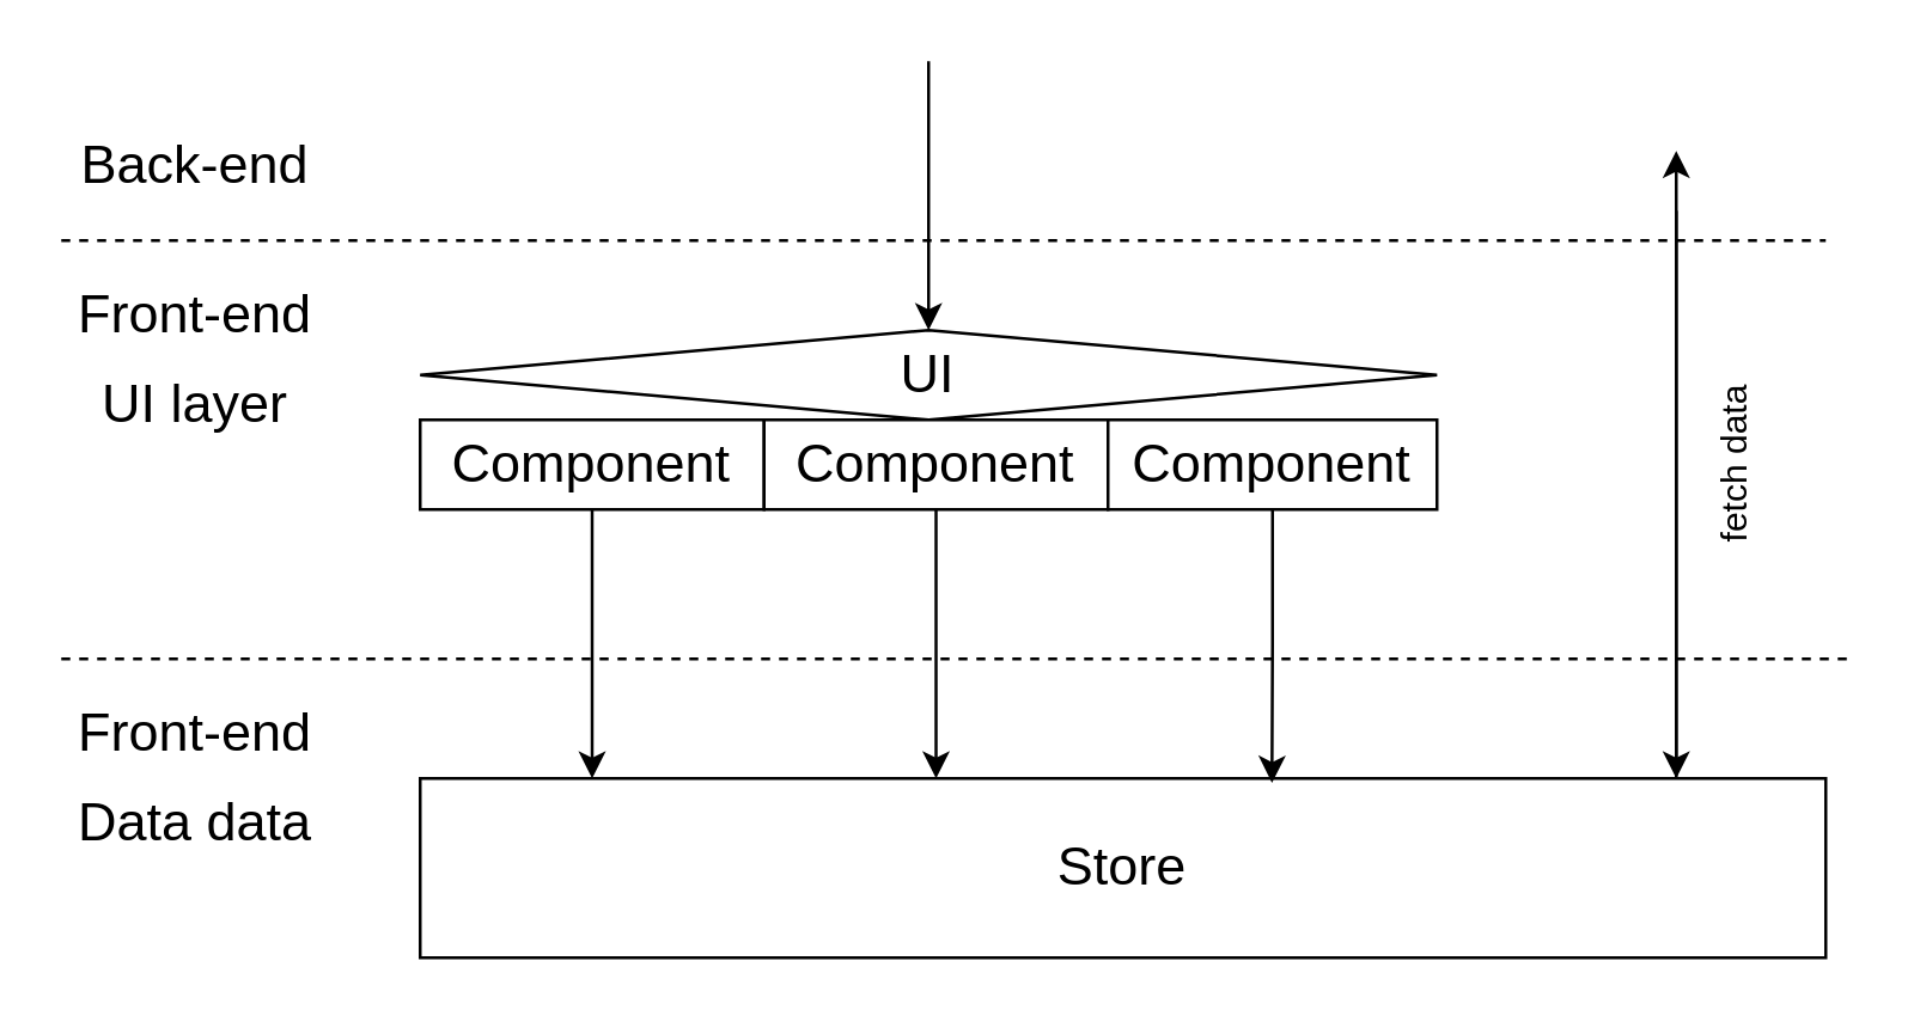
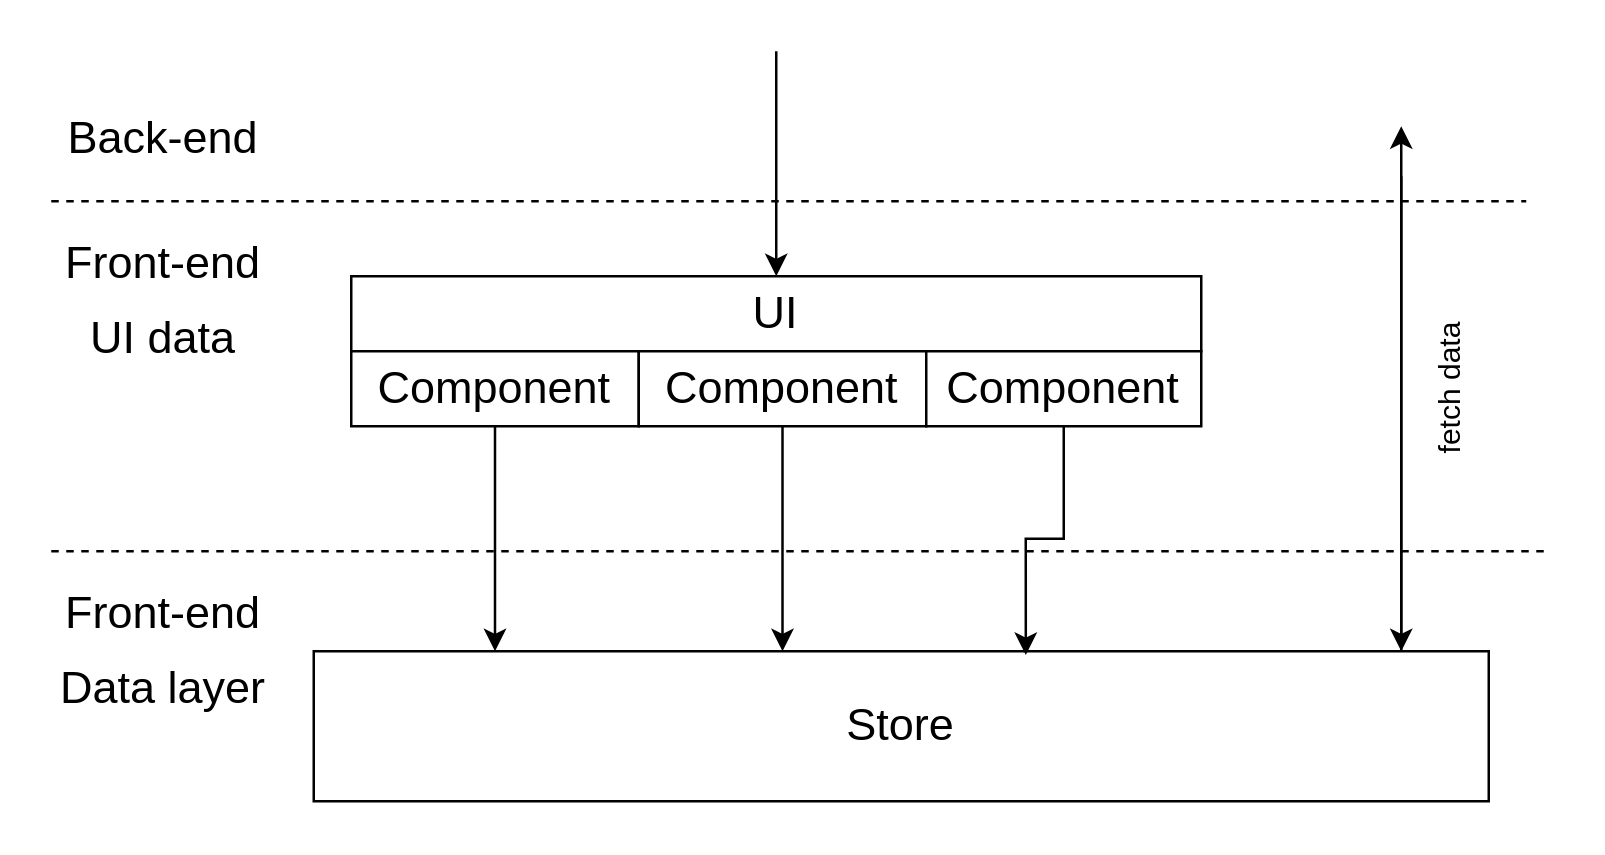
  <mxCell id="0" />
  <mxCell id="1" parent="0" />
  <mxCell id="2" value="" style="endArrow=none;dashed=1;html=1;rounded=0;" parent="1" edge="1"><mxGeometry width="50" height="50" relative="1" as="geometry"><mxPoint x="20" y="80" as="sourcePoint" /><mxPoint x="610" y="80" as="targetPoint" /></mxGeometry></mxCell>
  <mxCell id="3" value="Back-end" style="text;html=1;strokeColor=none;fillColor=none;align=center;verticalAlign=middle;whiteSpace=wrap;rounded=0;fontSize=18;" parent="1" vertex="1"><mxGeometry x="20" y="40" width="90" height="30" as="geometry" /></mxCell>
  <mxCell id="4" value="" style="endArrow=classic;html=1;rounded=0;fontSize=18;" parent="1" target="5" edge="1"><mxGeometry width="50" height="50" relative="1" as="geometry"><mxPoint x="310" y="20" as="sourcePoint" /><mxPoint x="315" y="110" as="targetPoint" /></mxGeometry></mxCell>
- <mxCell id="5" value="UI" style="rhombus;whiteSpace=wrap;html=1;fontSize=18;" parent="1" vertex="1"><mxGeometry x="140" y="110" width="340" height="30" as="geometry" /></mxCell>
+ <mxCell id="5" value="UI" style="rounded=0;whiteSpace=wrap;html=1;fontSize=18;" parent="1" vertex="1"><mxGeometry x="140" y="110" width="340" height="30" as="geometry" /></mxCell>
  <mxCell id="6" value="Front-end" style="text;html=1;strokeColor=none;fillColor=none;align=center;verticalAlign=middle;whiteSpace=wrap;rounded=0;fontSize=18;" parent="1" vertex="1"><mxGeometry x="20" y="90" width="90" height="30" as="geometry" /></mxCell>
  <mxCell id="7" style="edgeStyle=orthogonalEdgeStyle;rounded=0;orthogonalLoop=1;jettySize=auto;html=1;" edge="1" parent="1" source="8"><mxGeometry relative="1" as="geometry"><mxPoint x="560" y="50" as="targetPoint" /><Array as="points"><mxPoint x="560" y="170" /><mxPoint x="560" y="170" /></Array></mxGeometry></mxCell>
- <mxCell id="8" value="Store" style="rounded=0;whiteSpace=wrap;html=1;fontSize=18;" vertex="1" parent="1"><mxGeometry x="140" y="260" width="470" height="60" as="geometry" /></mxCell>
+ <mxCell id="8" value="Store" style="rounded=0;whiteSpace=wrap;html=1;fontSize=18;" vertex="1" parent="1"><mxGeometry x="125" y="260" width="470" height="60" as="geometry" /></mxCell>
  <mxCell id="9" value="" style="endArrow=none;dashed=1;html=1;rounded=0;" edge="1" parent="1"><mxGeometry width="50" height="50" relative="1" as="geometry"><mxPoint x="20" y="220" as="sourcePoint" /><mxPoint x="620" y="220" as="targetPoint" /></mxGeometry></mxCell>
  <mxCell id="10" style="edgeStyle=orthogonalEdgeStyle;rounded=0;orthogonalLoop=1;jettySize=auto;html=1;" edge="1" parent="1" target="8"><mxGeometry relative="1" as="geometry"><mxPoint x="490" y="270" as="targetPoint" /><mxPoint x="560" y="70" as="sourcePoint" /><Array as="points"><mxPoint x="560" y="70" /></Array></mxGeometry></mxCell>
  <mxCell id="11" value="fetch data" style="text;html=1;strokeColor=none;fillColor=none;align=center;verticalAlign=middle;whiteSpace=wrap;rounded=0;rotation=-90;" vertex="1" parent="1"><mxGeometry x="550" y="140" width="60" height="30" as="geometry" /></mxCell>
  <mxCell id="12" style="edgeStyle=orthogonalEdgeStyle;rounded=0;orthogonalLoop=1;jettySize=auto;html=1;" edge="1" parent="1" source="13" target="8"><mxGeometry relative="1" as="geometry"><Array as="points"><mxPoint x="198" y="240" /><mxPoint x="198" y="240" /></Array></mxGeometry></mxCell>
  <mxCell id="13" value="Component" style="rounded=0;whiteSpace=wrap;html=1;fontSize=18;" vertex="1" parent="1"><mxGeometry x="140" y="140" width="115" height="30" as="geometry" /></mxCell>
  <mxCell id="14" style="edgeStyle=orthogonalEdgeStyle;rounded=0;orthogonalLoop=1;jettySize=auto;html=1;" edge="1" parent="1" source="15" target="8"><mxGeometry relative="1" as="geometry"><Array as="points"><mxPoint x="312" y="220" /><mxPoint x="312" y="220" /></Array></mxGeometry></mxCell>
  <mxCell id="15" value="Component" style="rounded=0;whiteSpace=wrap;html=1;fontSize=18;" vertex="1" parent="1"><mxGeometry x="255" y="140" width="115" height="30" as="geometry" /></mxCell>
  <mxCell id="16" style="edgeStyle=orthogonalEdgeStyle;rounded=0;orthogonalLoop=1;jettySize=auto;html=1;entryX=0.606;entryY=0.025;entryDx=0;entryDy=0;entryPerimeter=0;" edge="1" parent="1" source="17" target="8"><mxGeometry relative="1" as="geometry" /></mxCell>
  <mxCell id="17" value="Component" style="rounded=0;whiteSpace=wrap;html=1;fontSize=18;" vertex="1" parent="1"><mxGeometry x="370" y="140" width="110" height="30" as="geometry" /></mxCell>
- <mxCell id="18" value="UI layer" style="text;html=1;strokeColor=none;fillColor=none;align=center;verticalAlign=middle;whiteSpace=wrap;rounded=0;fontSize=18;" vertex="1" parent="1"><mxGeometry x="20" y="120" width="90" height="30" as="geometry" /></mxCell>
- <mxCell id="19" value="Data data" style="text;html=1;strokeColor=none;fillColor=none;align=center;verticalAlign=middle;whiteSpace=wrap;rounded=0;fontSize=18;" vertex="1" parent="1"><mxGeometry x="20" y="260" width="90" height="30" as="geometry" /></mxCell>
+ <mxCell id="18" value="UI data" style="text;html=1;strokeColor=none;fillColor=none;align=center;verticalAlign=middle;whiteSpace=wrap;rounded=0;fontSize=18;" vertex="1" parent="1"><mxGeometry x="20" y="120" width="90" height="30" as="geometry" /></mxCell>
+ <mxCell id="19" value="Data layer" style="text;html=1;strokeColor=none;fillColor=none;align=center;verticalAlign=middle;whiteSpace=wrap;rounded=0;fontSize=18;" vertex="1" parent="1"><mxGeometry x="20" y="260" width="90" height="30" as="geometry" /></mxCell>
  <mxCell id="20" value="Front-end" style="text;html=1;strokeColor=none;fillColor=none;align=center;verticalAlign=middle;whiteSpace=wrap;rounded=0;fontSize=18;" vertex="1" parent="1"><mxGeometry x="20" y="230" width="90" height="30" as="geometry" /></mxCell>
